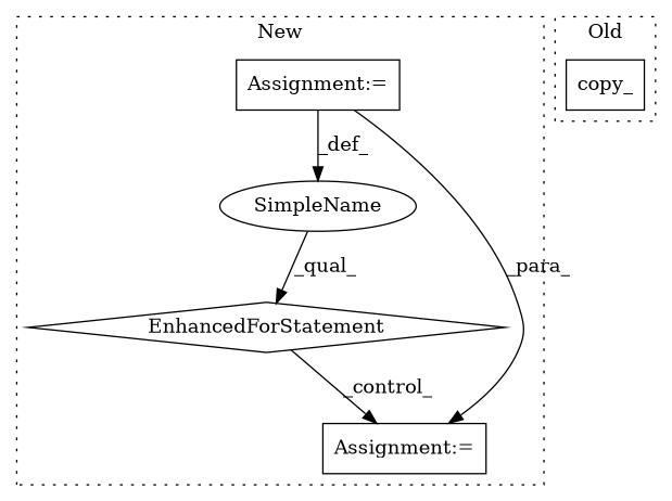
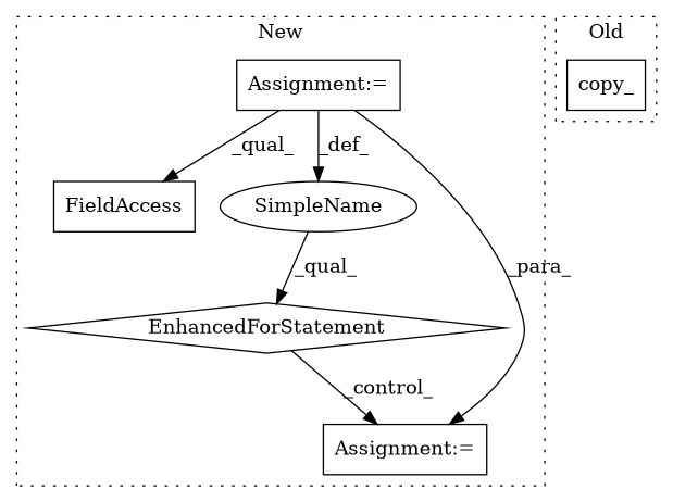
  digraph {
    node [a=7 l="53,2" s="5710,5820" shape=box]
    n1 [a=70 label=EnhancedForStatement shape=diamond]
    n2 [label="Assignment:="]
+   n3 [a=22 l=6 label=FieldAccess s=6030]
    n4 [a=42 l=5 label=SimpleName s=5767 shape=ellipse]
    n5 [l=1 label="Assignment:=" s=6041]
    n6 [a=32 l="6,1" label=copy_ s="5998,6081"]
    subgraph cluster_1 {
      label=New
      style=dotted
      n1
      n2
+     n3
      n4
      n5
    }
    subgraph cluster_2 {
      label=Old
      style=dotted
      n6
    }
    n1 -> n5 [label=_control_]
+   n2 -> n3 [label=_qual_]
    n2 -> n4 [label=_def_]
    n2 -> n5 [label=_para_]
    n4 -> n1 [label=_qual_]
  }
